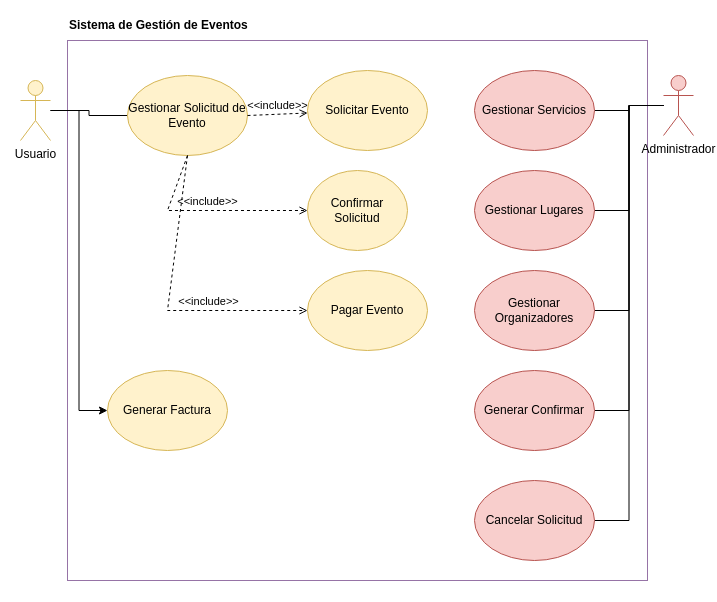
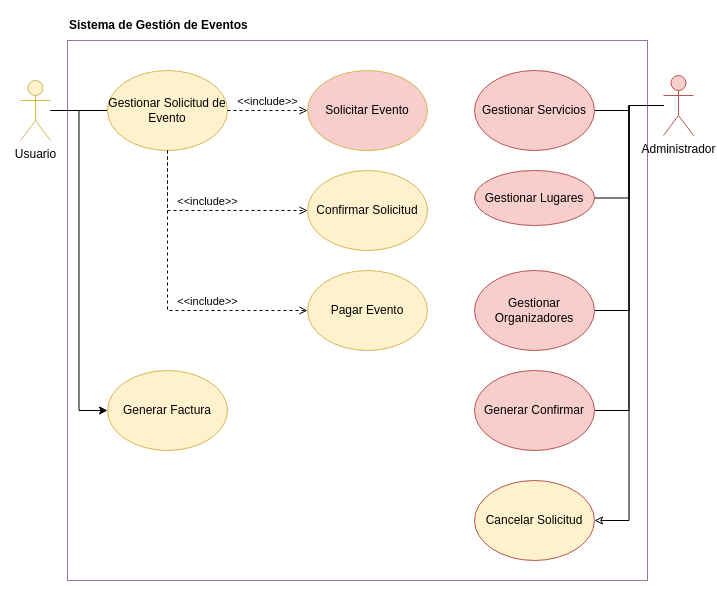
  <mxCell id="0" />
  <mxCell id="1" parent="0" />
  <mxCell id="2" value="" style="rounded=0;whiteSpace=wrap;html=1;fillColor=none;strokeColor=#9673a6;" vertex="1" parent="1"><mxGeometry x="67" y="40" width="580" height="540" as="geometry" /></mxCell>
  <mxCell id="3" style="edgeStyle=orthogonalEdgeStyle;rounded=0;orthogonalLoop=1;jettySize=auto;html=1;endArrow=none;endFill=0;" edge="1" parent="1" source="5" target="13"><mxGeometry relative="1" as="geometry" /></mxCell>
  <mxCell id="4" style="edgeStyle=orthogonalEdgeStyle;rounded=0;orthogonalLoop=1;jettySize=auto;html=1;entryX=0;entryY=0.5;entryDx=0;entryDy=0;" edge="1" parent="1" source="5" target="23"><mxGeometry relative="1" as="geometry" /></mxCell>
  <mxCell id="5" value="Usuario" style="shape=umlActor;verticalLabelPosition=bottom;verticalAlign=top;html=1;fillColor=#fff2cc;strokeColor=#d6b656;" vertex="1" parent="1"><mxGeometry x="20" y="80" width="30" height="60" as="geometry" /></mxCell>
  <mxCell id="6" style="edgeStyle=orthogonalEdgeStyle;rounded=0;orthogonalLoop=1;jettySize=auto;html=1;endArrow=none;endFill=0;" edge="1" parent="1" source="11" target="22"><mxGeometry relative="1" as="geometry" /></mxCell>
  <mxCell id="7" style="edgeStyle=orthogonalEdgeStyle;rounded=0;orthogonalLoop=1;jettySize=auto;html=1;entryX=1;entryY=0.5;entryDx=0;entryDy=0;endArrow=none;endFill=0;" edge="1" parent="1" source="11" target="21"><mxGeometry relative="1" as="geometry" /></mxCell>
  <mxCell id="8" style="edgeStyle=orthogonalEdgeStyle;rounded=0;orthogonalLoop=1;jettySize=auto;html=1;entryX=1;entryY=0.5;entryDx=0;entryDy=0;endArrow=none;endFill=0;" edge="1" parent="1" source="11" target="20"><mxGeometry relative="1" as="geometry" /></mxCell>
  <mxCell id="9" style="edgeStyle=orthogonalEdgeStyle;rounded=0;orthogonalLoop=1;jettySize=auto;html=1;entryX=1;entryY=0.5;entryDx=0;entryDy=0;endArrow=none;endFill=0;" edge="1" parent="1" source="11" target="24"><mxGeometry relative="1" as="geometry" /></mxCell>
- <mxCell id="10" style="edgeStyle=orthogonalEdgeStyle;rounded=0;orthogonalLoop=1;jettySize=auto;html=1;entryX=1;entryY=0.5;entryDx=0;entryDy=0;endArrow=none;endFill=0;" edge="1" parent="1" source="11" target="25"><mxGeometry relative="1" as="geometry" /></mxCell>
+ <mxCell id="10" style="edgeStyle=orthogonalEdgeStyle;rounded=0;orthogonalLoop=1;jettySize=auto;html=1;entryX=1;entryY=0.5;entryDx=0;entryDy=0;endArrow=classic;endFill=0;" edge="1" parent="1" source="11" target="25"><mxGeometry relative="1" as="geometry" /></mxCell>
  <mxCell id="11" value="Administrador" style="shape=umlActor;verticalLabelPosition=bottom;verticalAlign=top;html=1;fillColor=#f8cecc;strokeColor=#b85450;" vertex="1" parent="1"><mxGeometry x="663" y="75" width="30" height="60" as="geometry" /></mxCell>
  <mxCell id="12" value="Sistema de Gestión de Eventos" style="text;html=1;align=left;verticalAlign=middle;whiteSpace=wrap;rounded=0;fontStyle=1" vertex="1" parent="1"><mxGeometry x="67" y="20" width="200" height="10" as="geometry" /></mxCell>
- <mxCell id="13" value="Gestionar Solicitud de Evento" style="ellipse;whiteSpace=wrap;html=1;fillColor=#fff2cc;strokeColor=#d6b656;" vertex="1" parent="1"><mxGeometry x="127" y="75" width="120" height="80" as="geometry" /></mxCell>
- <mxCell id="14" value="&lt;div&gt;Solicitar Evento&lt;/div&gt;" style="ellipse;whiteSpace=wrap;html=1;fillColor=#fff2cc;strokeColor=#d6b656;" vertex="1" parent="1"><mxGeometry x="307" y="70" width="120" height="80" as="geometry" /></mxCell>
- <mxCell id="15" value="&lt;div&gt;Confirmar Solicitud&lt;/div&gt;" style="ellipse;whiteSpace=wrap;html=1;fillColor=#fff2cc;strokeColor=#d6b656;" vertex="1" parent="1"><mxGeometry x="307" y="170" width="100" height="80" as="geometry" /></mxCell>
+ <mxCell id="13" value="Gestionar Solicitud de Evento" style="ellipse;whiteSpace=wrap;html=1;fillColor=#fff2cc;strokeColor=#d6b656;" vertex="1" parent="1"><mxGeometry x="107" y="70" width="120" height="80" as="geometry" /></mxCell>
+ <mxCell id="14" value="&lt;div&gt;Solicitar Evento&lt;/div&gt;" style="ellipse;whiteSpace=wrap;html=1;fillColor=#f8cecc;strokeColor=#d6b656;" vertex="1" parent="1"><mxGeometry x="307" y="70" width="120" height="80" as="geometry" /></mxCell>
+ <mxCell id="15" value="&lt;div&gt;Confirmar Solicitud&lt;/div&gt;" style="ellipse;whiteSpace=wrap;html=1;fillColor=#fff2cc;strokeColor=#d6b656;" vertex="1" parent="1"><mxGeometry x="307" y="170" width="120" height="80" as="geometry" /></mxCell>
  <mxCell id="16" value="&lt;div&gt;Pagar Evento&lt;/div&gt;" style="ellipse;whiteSpace=wrap;html=1;fillColor=#fff2cc;strokeColor=#d6b656;" vertex="1" parent="1"><mxGeometry x="307" y="270" width="120" height="80" as="geometry" /></mxCell>
  <mxCell id="17" value="&amp;lt;&amp;lt;include&amp;gt;&amp;gt;" style="html=1;verticalAlign=bottom;labelBackgroundColor=none;endArrow=open;endFill=0;dashed=1;rounded=0;exitX=1;exitY=0.5;exitDx=0;exitDy=0;" edge="1" parent="1" source="13" target="14"><mxGeometry width="160" relative="1" as="geometry"><mxPoint x="317" y="260" as="sourcePoint" /><mxPoint x="477" y="260" as="targetPoint" /></mxGeometry></mxCell>
  <mxCell id="18" value="&amp;lt;&amp;lt;include&amp;gt;&amp;gt;" style="html=1;verticalAlign=bottom;labelBackgroundColor=none;endArrow=open;endFill=0;dashed=1;rounded=0;exitX=0.5;exitY=1;exitDx=0;exitDy=0;entryX=0;entryY=0.5;entryDx=0;entryDy=0;" edge="1" parent="1" source="13" target="15"><mxGeometry width="160" relative="1" as="geometry"><mxPoint x="237" y="120" as="sourcePoint" /><mxPoint x="317" y="120" as="targetPoint" /><Array as="points"><mxPoint x="167" y="210" /></Array></mxGeometry></mxCell>
  <mxCell id="19" value="&amp;lt;&amp;lt;include&amp;gt;&amp;gt;" style="html=1;verticalAlign=bottom;labelBackgroundColor=none;endArrow=open;endFill=0;dashed=1;rounded=0;exitX=0.5;exitY=1;exitDx=0;exitDy=0;entryX=0;entryY=0.5;entryDx=0;entryDy=0;" edge="1" parent="1" source="13" target="16"><mxGeometry x="0.333" width="160" relative="1" as="geometry"><mxPoint x="237" y="120" as="sourcePoint" /><mxPoint x="317" y="220" as="targetPoint" /><Array as="points"><mxPoint x="167" y="310" /><mxPoint x="257" y="310" /></Array><mxPoint as="offset" /></mxGeometry></mxCell>
  <mxCell id="20" value="&lt;div&gt;Gestionar Organizadores&lt;/div&gt;" style="ellipse;whiteSpace=wrap;html=1;fillColor=#f8cecc;strokeColor=#b85450;" vertex="1" parent="1"><mxGeometry x="474" y="270" width="120" height="80" as="geometry" /></mxCell>
- <mxCell id="21" value="&lt;div&gt;Gestionar Lugares&lt;/div&gt;" style="ellipse;whiteSpace=wrap;html=1;fillColor=#f8cecc;strokeColor=#b85450;" vertex="1" parent="1"><mxGeometry x="474" y="170" width="120" height="80" as="geometry" /></mxCell>
+ <mxCell id="21" value="&lt;div&gt;Gestionar Lugares&lt;/div&gt;" style="ellipse;whiteSpace=wrap;html=1;fillColor=#f8cecc;strokeColor=#b85450;" vertex="1" parent="1"><mxGeometry x="474" y="170" width="120" height="55" as="geometry" /></mxCell>
  <mxCell id="22" value="&lt;div&gt;Gestionar Servicios&lt;/div&gt;" style="ellipse;whiteSpace=wrap;html=1;fillColor=#f8cecc;strokeColor=#b85450;" vertex="1" parent="1"><mxGeometry x="474" y="70" width="120" height="80" as="geometry" /></mxCell>
  <mxCell id="23" value="&lt;div&gt;Generar Factura&lt;/div&gt;" style="ellipse;whiteSpace=wrap;html=1;fillColor=#fff2cc;strokeColor=#d6b656;" vertex="1" parent="1"><mxGeometry x="107" y="370" width="120" height="80" as="geometry" /></mxCell>
  <mxCell id="24" value="&lt;div&gt;Generar Confirmar&lt;/div&gt;" style="ellipse;whiteSpace=wrap;html=1;fillColor=#f8cecc;strokeColor=#b85450;" vertex="1" parent="1"><mxGeometry x="474" y="370" width="120" height="80" as="geometry" /></mxCell>
- <mxCell id="25" value="&lt;div&gt;Cancelar Solicitud&lt;/div&gt;" style="ellipse;whiteSpace=wrap;html=1;fillColor=#f8cecc;strokeColor=#b85450;" vertex="1" parent="1"><mxGeometry x="474" y="480" width="120" height="80" as="geometry" /></mxCell>
+ <mxCell id="25" value="&lt;div&gt;Cancelar Solicitud&lt;/div&gt;" style="ellipse;whiteSpace=wrap;html=1;fillColor=#fff2cc;strokeColor=#b85450;" vertex="1" parent="1"><mxGeometry x="474" y="480" width="120" height="80" as="geometry" /></mxCell>
